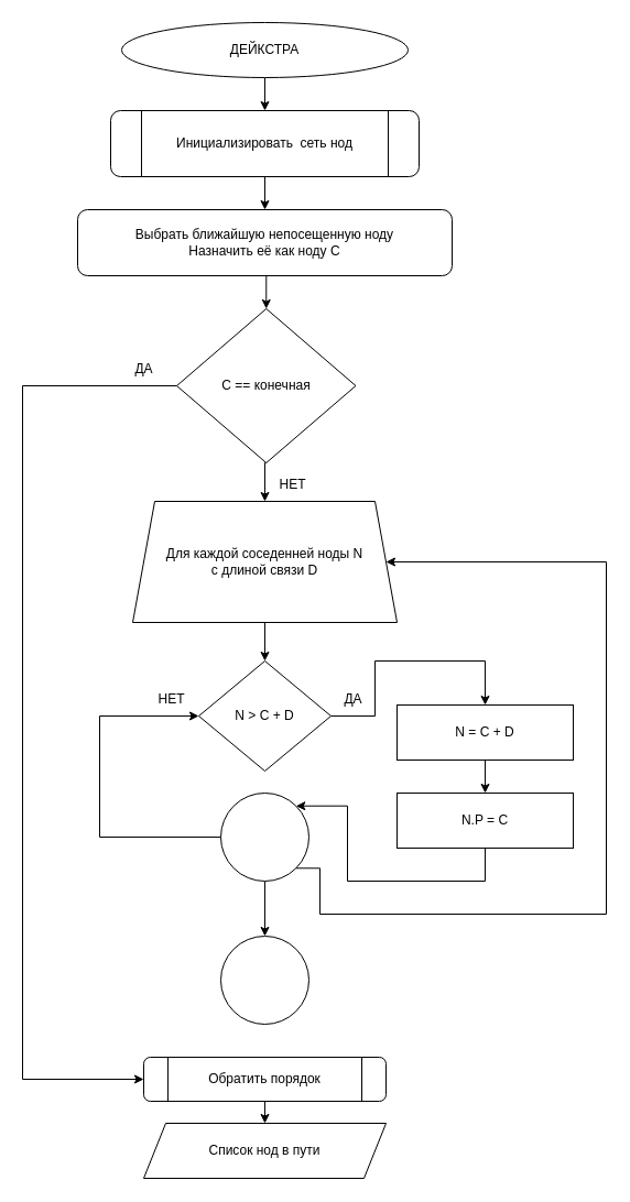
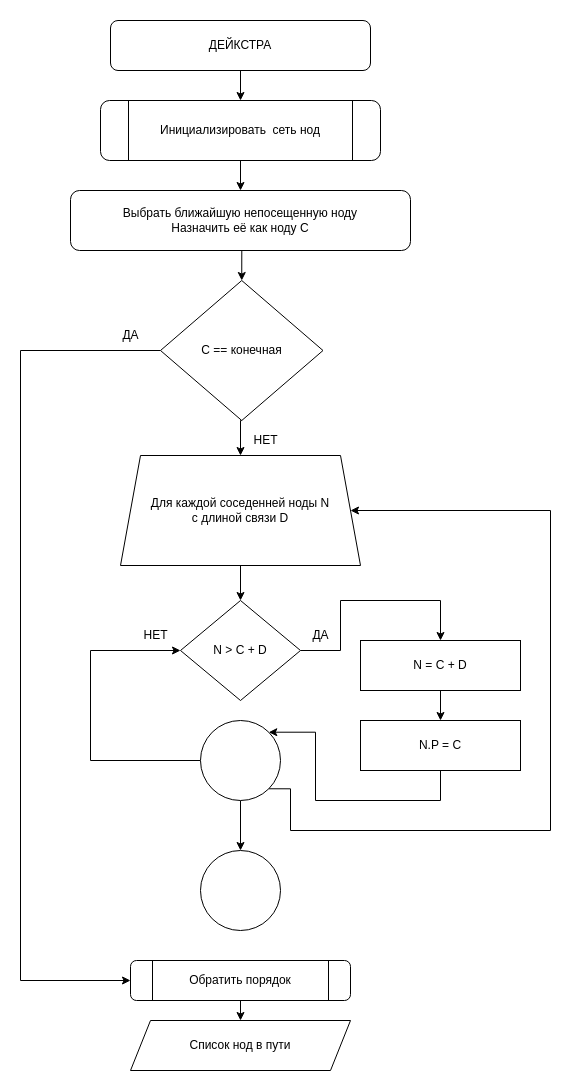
  <mxCell id="0" />
  <mxCell id="1" parent="0" />
  <mxCell id="2" style="edgeStyle=orthogonalEdgeStyle;rounded=0;orthogonalLoop=1;jettySize=auto;html=1;exitX=0.5;exitY=1;exitDx=0;exitDy=0;entryX=0.5;entryY=0;entryDx=0;entryDy=0;" edge="1" parent="1" source="3" target="5"><mxGeometry relative="1" as="geometry" /></mxCell>
- <mxCell id="3" value="ДЕЙКСТРА" style="ellipse;whiteSpace=wrap;html=1;" vertex="1" parent="1"><mxGeometry x="110" y="20" width="260" height="50" as="geometry" /></mxCell>
+ <mxCell id="3" value="ДЕЙКСТРА" style="whiteSpace=wrap;html=1;rounded=1;" vertex="1" parent="1"><mxGeometry x="110" y="20" width="260" height="50" as="geometry" /></mxCell>
  <mxCell id="4" style="edgeStyle=orthogonalEdgeStyle;rounded=0;orthogonalLoop=1;jettySize=auto;html=1;exitX=0.5;exitY=1;exitDx=0;exitDy=0;entryX=0.5;entryY=0;entryDx=0;entryDy=0;" edge="1" parent="1" source="5" target="7"><mxGeometry relative="1" as="geometry" /></mxCell>
  <mxCell id="5" value="Инициализировать&amp;nbsp; сеть нод" style="shape=process;whiteSpace=wrap;html=1;backgroundOutline=1;rounded=1;" vertex="1" parent="1"><mxGeometry x="100" y="100" width="280" height="60" as="geometry" /></mxCell>
  <mxCell id="6" style="edgeStyle=orthogonalEdgeStyle;rounded=0;orthogonalLoop=1;jettySize=auto;html=1;exitX=0.5;exitY=1;exitDx=0;exitDy=0;entryX=0.5;entryY=0;entryDx=0;entryDy=0;" edge="1" parent="1" source="7" target="10"><mxGeometry relative="1" as="geometry" /></mxCell>
  <mxCell id="7" value="Выбрать ближайшую непосещенную ноду&lt;br&gt;Назначить её как ноду С" style="rounded=1;whiteSpace=wrap;html=1;" vertex="1" parent="1"><mxGeometry x="70" y="190" width="340" height="60" as="geometry" /></mxCell>
  <mxCell id="8" style="edgeStyle=orthogonalEdgeStyle;rounded=0;orthogonalLoop=1;jettySize=auto;html=1;exitX=0.5;exitY=1;exitDx=0;exitDy=0;entryX=0.5;entryY=0;entryDx=0;entryDy=0;" edge="1" parent="1" source="10" target="12"><mxGeometry relative="1" as="geometry" /></mxCell>
  <mxCell id="9" style="edgeStyle=orthogonalEdgeStyle;rounded=0;orthogonalLoop=1;jettySize=auto;html=1;entryX=0;entryY=0.5;entryDx=0;entryDy=0;" edge="1" parent="1" source="10" target="31"><mxGeometry relative="1" as="geometry"><mxPoint x="131.25" y="980" as="targetPoint" /><Array as="points"><mxPoint x="20" y="350" /><mxPoint x="20" y="980" /></Array></mxGeometry></mxCell>
  <mxCell id="10" value="С == конечная" style="rhombus;whiteSpace=wrap;html=1;" vertex="1" parent="1"><mxGeometry x="160" y="280" width="162.5" height="140" as="geometry" /></mxCell>
  <mxCell id="11" style="edgeStyle=orthogonalEdgeStyle;rounded=0;orthogonalLoop=1;jettySize=auto;html=1;exitX=0.5;exitY=1;exitDx=0;exitDy=0;entryX=0.5;entryY=0;entryDx=0;entryDy=0;" edge="1" parent="1" source="12" target="15"><mxGeometry relative="1" as="geometry" /></mxCell>
  <mxCell id="12" value="Для каждой соседенней ноды N&lt;br&gt;с длиной связи D" style="shape=trapezoid;perimeter=trapezoidPerimeter;whiteSpace=wrap;html=1;fixedSize=1;" vertex="1" parent="1"><mxGeometry x="120" y="455" width="240" height="110" as="geometry" /></mxCell>
  <mxCell id="13" style="edgeStyle=orthogonalEdgeStyle;rounded=0;orthogonalLoop=1;jettySize=auto;html=1;exitX=0.5;exitY=1;exitDx=0;exitDy=0;" edge="1" parent="1" source="3" target="3"><mxGeometry relative="1" as="geometry" /></mxCell>
  <mxCell id="14" style="edgeStyle=orthogonalEdgeStyle;rounded=0;orthogonalLoop=1;jettySize=auto;html=1;entryX=0.5;entryY=0;entryDx=0;entryDy=0;" edge="1" parent="1" source="15" target="17"><mxGeometry relative="1" as="geometry"><Array as="points"><mxPoint x="340" y="650" /><mxPoint x="340" y="600" /><mxPoint x="440" y="600" /></Array></mxGeometry></mxCell>
  <mxCell id="15" value="N &amp;gt; C + D" style="rhombus;whiteSpace=wrap;html=1;" vertex="1" parent="1"><mxGeometry x="180" y="600" width="120" height="100" as="geometry" /></mxCell>
  <mxCell id="16" style="edgeStyle=orthogonalEdgeStyle;rounded=0;orthogonalLoop=1;jettySize=auto;html=1;exitX=0.5;exitY=1;exitDx=0;exitDy=0;entryX=0.5;entryY=0;entryDx=0;entryDy=0;" edge="1" parent="1" source="17" target="19"><mxGeometry relative="1" as="geometry"><Array as="points"><mxPoint x="440" y="720" /></Array></mxGeometry></mxCell>
  <mxCell id="17" value="N = C + D" style="rounded=0;whiteSpace=wrap;html=1;" vertex="1" parent="1"><mxGeometry x="360" y="640" width="160" height="50" as="geometry" /></mxCell>
  <mxCell id="18" style="edgeStyle=orthogonalEdgeStyle;rounded=0;orthogonalLoop=1;jettySize=auto;html=1;exitX=0.5;exitY=1;exitDx=0;exitDy=0;entryX=1;entryY=0;entryDx=0;entryDy=0;" edge="1" parent="1" source="19" target="23"><mxGeometry relative="1" as="geometry"><Array as="points"><mxPoint x="440" y="800" /><mxPoint x="315" y="800" /><mxPoint x="315" y="732" /></Array></mxGeometry></mxCell>
  <mxCell id="19" value="N.P = C" style="rounded=0;whiteSpace=wrap;html=1;" vertex="1" parent="1"><mxGeometry x="360" y="720" width="160" height="50" as="geometry" /></mxCell>
  <mxCell id="20" style="edgeStyle=orthogonalEdgeStyle;rounded=0;orthogonalLoop=1;jettySize=auto;html=1;exitX=0;exitY=0.5;exitDx=0;exitDy=0;entryX=0;entryY=0.5;entryDx=0;entryDy=0;" edge="1" parent="1" source="23" target="15"><mxGeometry relative="1" as="geometry"><Array as="points"><mxPoint x="90" y="760" /><mxPoint x="90" y="650" /></Array></mxGeometry></mxCell>
  <mxCell id="21" style="edgeStyle=orthogonalEdgeStyle;rounded=0;orthogonalLoop=1;jettySize=auto;html=1;exitX=1;exitY=1;exitDx=0;exitDy=0;entryX=1;entryY=0.5;entryDx=0;entryDy=0;" edge="1" parent="1" source="23" target="12"><mxGeometry relative="1" as="geometry"><Array as="points"><mxPoint x="290" y="788" /><mxPoint x="290" y="830" /><mxPoint x="550" y="830" /><mxPoint x="550" y="510" /></Array></mxGeometry></mxCell>
  <mxCell id="22" style="edgeStyle=orthogonalEdgeStyle;rounded=0;orthogonalLoop=1;jettySize=auto;html=1;exitX=0.5;exitY=1;exitDx=0;exitDy=0;entryX=0.5;entryY=0;entryDx=0;entryDy=0;" edge="1" parent="1" source="23" target="24"><mxGeometry relative="1" as="geometry" /></mxCell>
  <mxCell id="23" value="" style="ellipse;whiteSpace=wrap;html=1;aspect=fixed;" vertex="1" parent="1"><mxGeometry x="200" y="720" width="80" height="80" as="geometry" /></mxCell>
  <mxCell id="24" value="" style="ellipse;whiteSpace=wrap;html=1;aspect=fixed;" vertex="1" parent="1"><mxGeometry x="200" y="850" width="80" height="80" as="geometry" /></mxCell>
  <mxCell id="25" style="edgeStyle=orthogonalEdgeStyle;rounded=0;orthogonalLoop=1;jettySize=auto;html=1;exitX=0.5;exitY=1;exitDx=0;exitDy=0;entryX=0.5;entryY=0;entryDx=0;entryDy=0;" edge="1" parent="1" target="26"><mxGeometry relative="1" as="geometry"><mxPoint x="241.25" y="1000" as="sourcePoint" /></mxGeometry></mxCell>
  <mxCell id="26" value="Список нод в пути" style="shape=parallelogram;perimeter=parallelogramPerimeter;whiteSpace=wrap;html=1;fixedSize=1;" vertex="1" parent="1"><mxGeometry x="130" y="1020" width="220" height="50" as="geometry" /></mxCell>
  <mxCell id="27" value="НЕТ" style="text;html=1;align=center;verticalAlign=middle;resizable=0;points=[];autosize=1;strokeColor=none;fillColor=none;" vertex="1" parent="1"><mxGeometry x="130" y="620" width="50" height="30" as="geometry" /></mxCell>
  <mxCell id="28" value="ДА" style="text;html=1;align=center;verticalAlign=middle;resizable=0;points=[];autosize=1;strokeColor=none;fillColor=none;" vertex="1" parent="1"><mxGeometry x="300" y="620" width="40" height="30" as="geometry" /></mxCell>
  <mxCell id="29" value="ДА" style="text;html=1;align=center;verticalAlign=middle;resizable=0;points=[];autosize=1;strokeColor=none;fillColor=none;" vertex="1" parent="1"><mxGeometry x="110" y="320" width="40" height="30" as="geometry" /></mxCell>
  <mxCell id="30" value="НЕТ" style="text;html=1;align=center;verticalAlign=middle;resizable=0;points=[];autosize=1;strokeColor=none;fillColor=none;" vertex="1" parent="1"><mxGeometry x="240" y="425" width="50" height="30" as="geometry" /></mxCell>
  <mxCell id="31" value="Обратить порядок" style="shape=process;whiteSpace=wrap;html=1;backgroundOutline=1;rounded=1;" vertex="1" parent="1"><mxGeometry x="130" y="960" width="220" height="40" as="geometry" /></mxCell>
